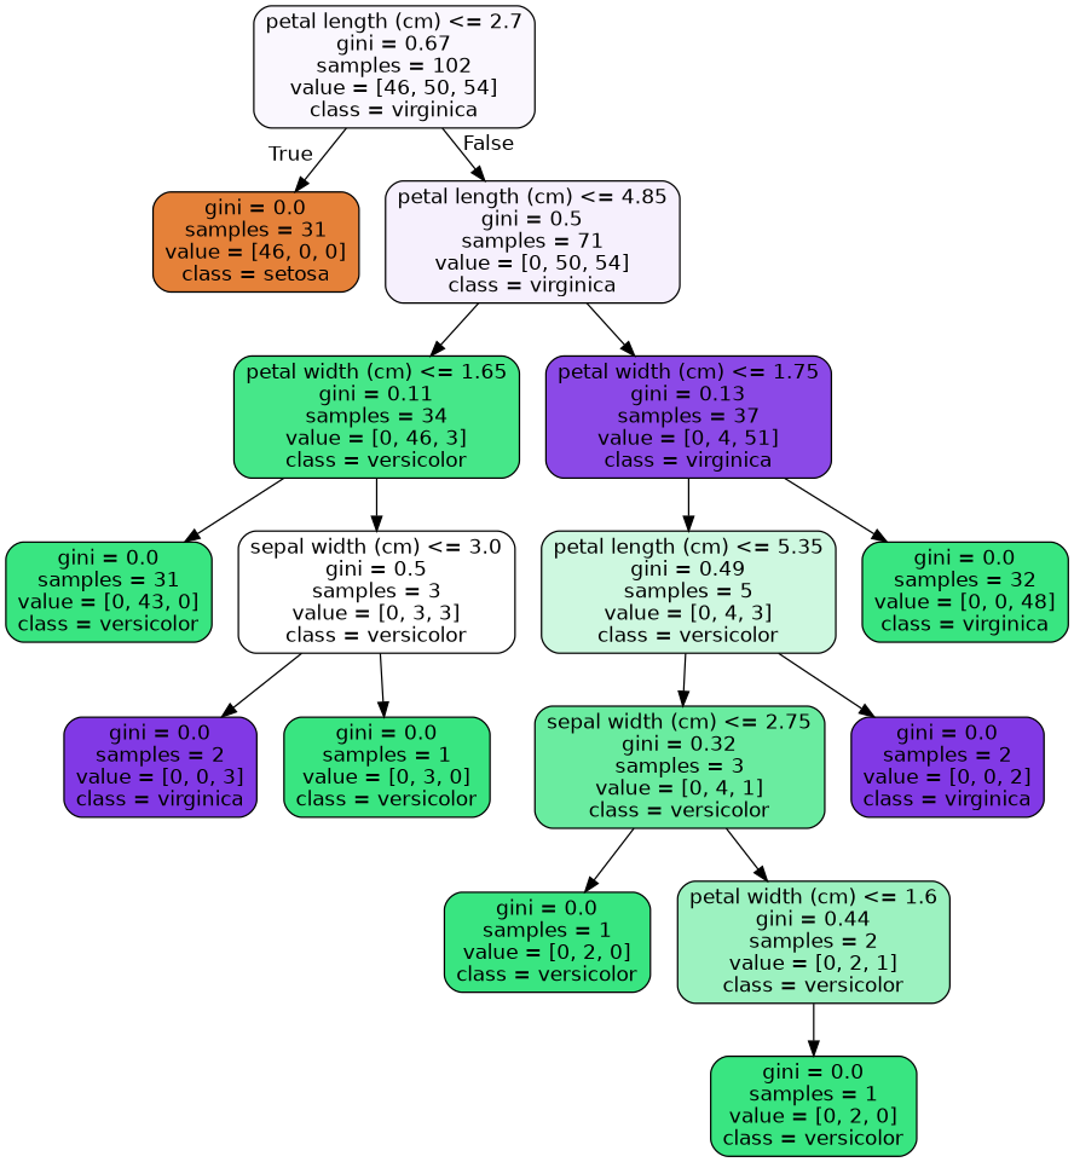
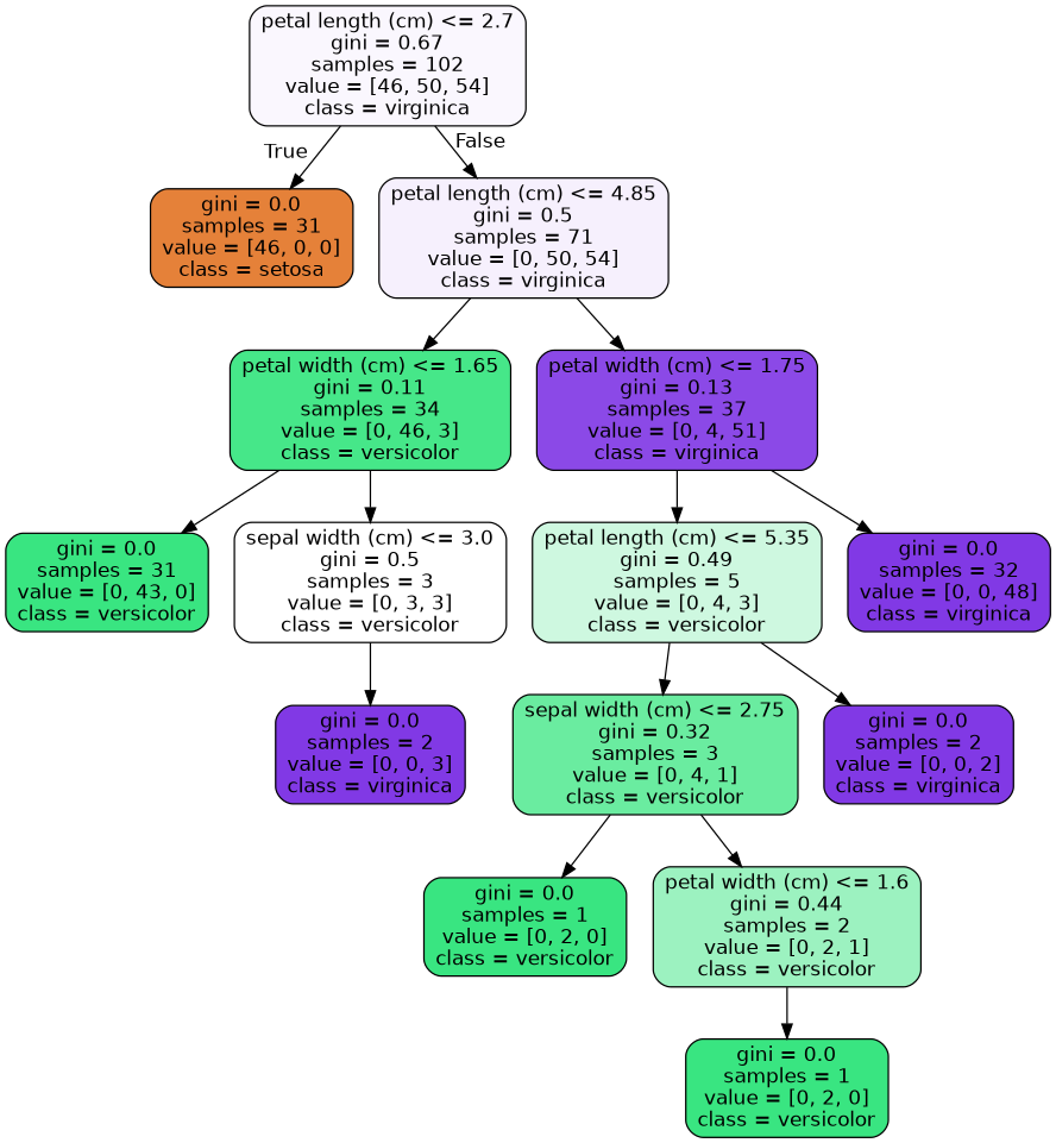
  digraph {
    node [color=black fillcolor="#39e581" fontname=helvetica shape=box style="filled, rounded"]
    edge [fontname=helvetica]
    n1 [fillcolor="#faf7fe" label="petal length (cm) <= 2.7\ngini = 0.67\nsamples = 102\nvalue = [46, 50, 54]\nclass = virginica"]
    n2 [fillcolor="#e58139" label="gini = 0.0\nsamples = 31\nvalue = [46, 0, 0]\nclass = setosa"]
    n3 [fillcolor="#f6f0fd" label="petal length (cm) <= 4.85\ngini = 0.5\nsamples = 71\nvalue = [0, 50, 54]\nclass = virginica"]
    n4 [fillcolor="#46e789" label="petal width (cm) <= 1.65\ngini = 0.11\nsamples = 34\nvalue = [0, 46, 3]\nclass = versicolor"]
    n5 [fillcolor="#8b49e7" label="petal width (cm) <= 1.75\ngini = 0.13\nsamples = 37\nvalue = [0, 4, 51]\nclass = virginica"]
    n6 [label="gini = 0.0\nsamples = 31\nvalue = [0, 43, 0]\nclass = versicolor"]
    n7 [fillcolor="#ffffff" label="sepal width (cm) <= 3.0\ngini = 0.5\nsamples = 3\nvalue = [0, 3, 3]\nclass = versicolor"]
    n8 [fillcolor="#cef8e0" label="petal length (cm) <= 5.35\ngini = 0.49\nsamples = 5\nvalue = [0, 4, 3]\nclass = versicolor"]
-   n9 [label="gini = 0.0\nsamples = 32\nvalue = [0, 0, 48]\nclass = virginica"]
+   n9 [fillcolor="#8139e5" label="gini = 0.0\nsamples = 32\nvalue = [0, 0, 48]\nclass = virginica"]
    n10 [fillcolor="#8139e5" label="gini = 0.0\nsamples = 2\nvalue = [0, 0, 3]\nclass = virginica"]
-   n11 [label="gini = 0.0\nsamples = 1\nvalue = [0, 3, 0]\nclass = versicolor"]
    n12 [fillcolor="#6aeca0" label="sepal width (cm) <= 2.75\ngini = 0.32\nsamples = 3\nvalue = [0, 4, 1]\nclass = versicolor"]
    n13 [fillcolor="#8139e5" label="gini = 0.0\nsamples = 2\nvalue = [0, 0, 2]\nclass = virginica"]
    n14 [label="gini = 0.0\nsamples = 1\nvalue = [0, 2, 0]\nclass = versicolor"]
    n15 [fillcolor="#9cf2c0" label="petal width (cm) <= 1.6\ngini = 0.44\nsamples = 2\nvalue = [0, 2, 1]\nclass = versicolor"]
    n16 [label="gini = 0.0\nsamples = 1\nvalue = [0, 2, 0]\nclass = versicolor"]
    n1 -> n2 [headlabel=True labelangle=45 labeldistance=2.5]
    n1 -> n3 [headlabel=False labelangle=-45 labeldistance=2.5]
    n3 -> n4
    n3 -> n5
    n4 -> n6
    n4 -> n7
    n5 -> n8
    n5 -> n9
    n7 -> n10
-   n7 -> n11
    n8 -> n12
    n8 -> n13
    n12 -> n14
    n12 -> n15
    n15 -> n16
  }
